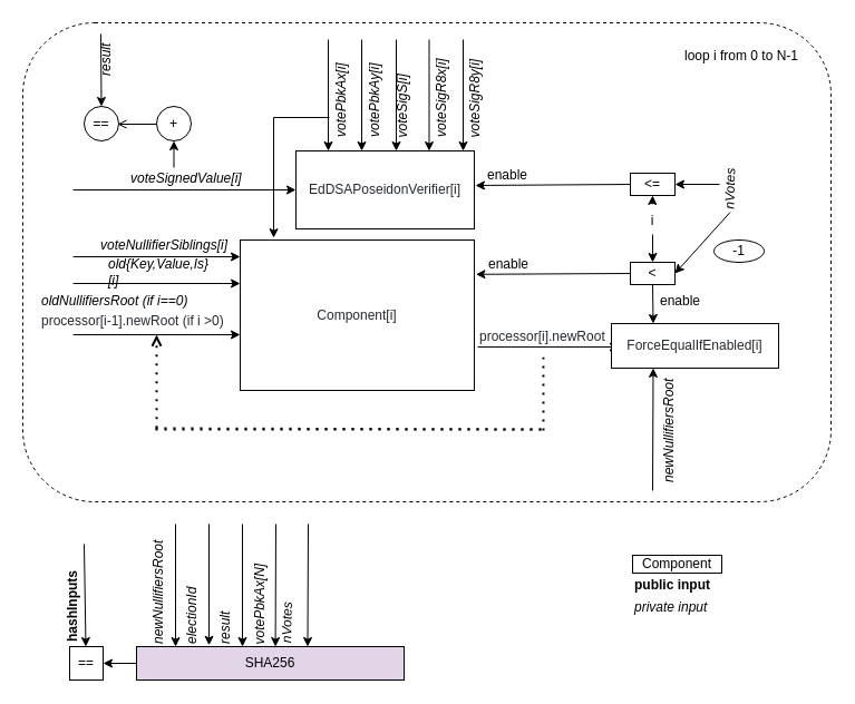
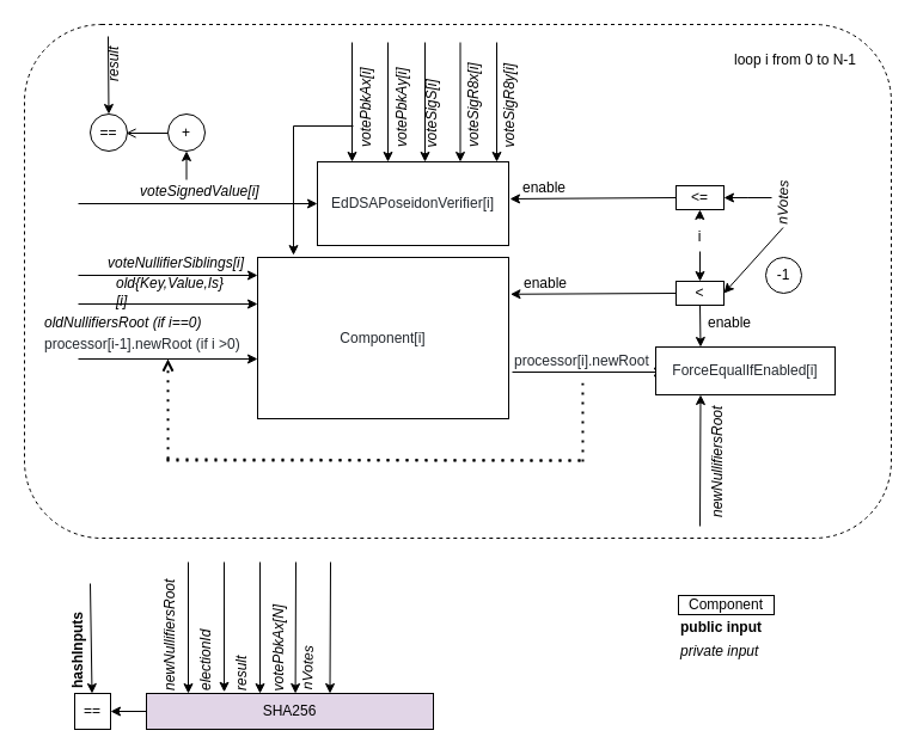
  <mxCell id="0" />
  <mxCell id="1" parent="0" />
  <mxCell id="2" value="" style="rounded=1;whiteSpace=wrap;html=1;align=center;dashed=1;" parent="1" vertex="1"><mxGeometry x="20" y="20" width="725" height="430" as="geometry" /></mxCell>
  <mxCell id="3" value="SHA256" style="rounded=0;whiteSpace=wrap;html=1;fillColor=#e1d5e7;" parent="1" vertex="1"><mxGeometry x="122" y="580" width="240" height="30" as="geometry" /></mxCell>
  <mxCell id="4" value="" style="endArrow=classic;html=1;exitX=1;exitY=1;exitDx=0;exitDy=0;" parent="1" source="10" edge="1"><mxGeometry width="50" height="50" relative="1" as="geometry"><mxPoint x="76.5" y="480" as="sourcePoint" /><mxPoint x="76.5" y="580" as="targetPoint" /></mxGeometry></mxCell>
  <mxCell id="5" value="newNullifiersRoot" style="text;html=1;strokeColor=none;fillColor=none;align=left;verticalAlign=middle;whiteSpace=wrap;rounded=0;rotation=-90;fontStyle=2" parent="1" vertex="1"><mxGeometry x="87" y="515" width="110" height="20" as="geometry" /></mxCell>
  <mxCell id="6" value="electionId" style="text;html=1;strokeColor=none;fillColor=none;align=left;verticalAlign=middle;whiteSpace=wrap;rounded=0;rotation=-90;fontStyle=2" parent="1" vertex="1"><mxGeometry x="137" y="535" width="70" height="20" as="geometry" /></mxCell>
  <mxCell id="7" value="result" style="text;html=1;strokeColor=none;fillColor=none;align=left;verticalAlign=middle;whiteSpace=wrap;rounded=0;rotation=-90;fontStyle=2" parent="1" vertex="1"><mxGeometry x="162" y="530" width="80" height="20" as="geometry" /></mxCell>
  <mxCell id="8" value="nVotes" style="text;html=1;strokeColor=none;fillColor=none;align=left;verticalAlign=middle;whiteSpace=wrap;rounded=0;rotation=-89;fontStyle=2" parent="1" vertex="1"><mxGeometry x="232.5" y="544" width="50" height="20" as="geometry" /></mxCell>
  <mxCell id="9" value="votePbkAx[N]" style="text;html=1;strokeColor=none;fillColor=none;align=left;verticalAlign=middle;whiteSpace=wrap;rounded=0;rotation=-90;fontStyle=2" parent="1" vertex="1"><mxGeometry x="191.5" y="530" width="81" height="20" as="geometry" /></mxCell>
  <mxCell id="10" value="hashInputs" style="text;html=1;strokeColor=none;fillColor=none;align=left;verticalAlign=middle;whiteSpace=wrap;rounded=0;rotation=-90;fontStyle=1" parent="1" vertex="1"><mxGeometry x="20" y="523" width="90" height="20" as="geometry" /></mxCell>
  <mxCell id="11" value="==" style="rounded=0;whiteSpace=wrap;html=1;" parent="1" vertex="1"><mxGeometry x="62" y="580" width="30" height="30" as="geometry" /></mxCell>
  <mxCell id="12" value="" style="endArrow=classic;html=1;entryX=0.25;entryY=1;entryDx=0;entryDy=0;" parent="1" target="47" edge="1"><mxGeometry width="50" height="50" relative="1" as="geometry"><mxPoint x="585" y="440" as="sourcePoint" /><mxPoint x="275" y="540" as="targetPoint" /></mxGeometry></mxCell>
  <mxCell id="13" value="" style="endArrow=classic;html=1;" parent="1" edge="1"><mxGeometry width="50" height="50" relative="1" as="geometry"><mxPoint x="157" y="470" as="sourcePoint" /><mxPoint x="157" y="580" as="targetPoint" /></mxGeometry></mxCell>
  <mxCell id="14" value="" style="endArrow=classic;html=1;entryX=0.271;entryY=-0.04;entryDx=0;entryDy=0;entryPerimeter=0;" parent="1" target="3" edge="1"><mxGeometry width="50" height="50" relative="1" as="geometry"><mxPoint x="187" y="470" as="sourcePoint" /><mxPoint x="177.25" y="580" as="targetPoint" /></mxGeometry></mxCell>
  <mxCell id="15" value="" style="endArrow=classic;html=1;" parent="1" edge="1"><mxGeometry width="50" height="50" relative="1" as="geometry"><mxPoint x="217" y="470" as="sourcePoint" /><mxPoint x="217" y="580" as="targetPoint" /></mxGeometry></mxCell>
  <mxCell id="16" value="" style="endArrow=classic;html=1;exitX=0;exitY=0.5;exitDx=0;exitDy=0;entryX=1;entryY=0.5;entryDx=0;entryDy=0;" parent="1" source="3" target="11" edge="1"><mxGeometry width="50" height="50" relative="1" as="geometry"><mxPoint x="231.5" y="480" as="sourcePoint" /><mxPoint x="231" y="590" as="targetPoint" /></mxGeometry></mxCell>
  <mxCell id="17" value="&amp;lt;=" style="rounded=0;whiteSpace=wrap;html=1;align=center;" parent="1" vertex="1"><mxGeometry x="565" y="155" width="40" height="20" as="geometry" /></mxCell>
  <mxCell id="18" value="&amp;lt;" style="rounded=0;whiteSpace=wrap;html=1;align=center;" parent="1" vertex="1"><mxGeometry x="565" y="235" width="40" height="20" as="geometry" /></mxCell>
  <mxCell id="19" value="" style="endArrow=classic;html=1;exitX=0;exitY=0.5;exitDx=0;exitDy=0;entryX=1.007;entryY=0.228;entryDx=0;entryDy=0;entryPerimeter=0;" parent="1" source="18" edge="1" target="35"><mxGeometry width="50" height="50" relative="1" as="geometry"><mxPoint x="545" y="245" as="sourcePoint" /><mxPoint x="425" y="244.5" as="targetPoint" /></mxGeometry></mxCell>
  <mxCell id="20" value="&lt;span style=&quot;color: rgb(36 , 41 , 47) ; font-family: , , &amp;#34;sf mono&amp;#34; , &amp;#34;menlo&amp;#34; , &amp;#34;consolas&amp;#34; , &amp;#34;liberation mono&amp;#34; , monospace ; background-color: rgb(255 , 255 , 255)&quot;&gt;EdDSAPoseidonVerifier[i]&lt;/span&gt;" style="rounded=0;whiteSpace=wrap;html=1;align=center;" parent="1" vertex="1"><mxGeometry x="265" y="135" width="160" height="70" as="geometry" /></mxCell>
  <mxCell id="21" value="" style="endArrow=classic;html=1;exitX=0;exitY=0.5;exitDx=0;exitDy=0;" parent="1" source="17" edge="1"><mxGeometry width="50" height="50" relative="1" as="geometry"><mxPoint x="495" y="325" as="sourcePoint" /><mxPoint x="426" y="166" as="targetPoint" /></mxGeometry></mxCell>
  <mxCell id="22" value="" style="endArrow=classic;html=1;entryX=0;entryY=0.5;entryDx=0;entryDy=0;" parent="1" target="20" edge="1"><mxGeometry width="50" height="50" relative="1" as="geometry"><mxPoint x="65" y="170" as="sourcePoint" /><mxPoint x="185" y="135" as="targetPoint" /></mxGeometry></mxCell>
  <mxCell id="23" value="votePbkAx[i]" style="text;html=1;strokeColor=none;fillColor=none;align=left;verticalAlign=middle;whiteSpace=wrap;rounded=0;rotation=-90;fontStyle=2" parent="1" vertex="1"><mxGeometry x="265" y="75" width="81" height="20" as="geometry" /></mxCell>
  <mxCell id="24" value="votePbkAy[i]" style="text;html=1;strokeColor=none;fillColor=none;align=left;verticalAlign=middle;whiteSpace=wrap;rounded=0;rotation=-90;fontStyle=2" parent="1" vertex="1"><mxGeometry x="295" y="75" width="81" height="20" as="geometry" /></mxCell>
  <mxCell id="25" value="" style="endArrow=classic;html=1;" parent="1" edge="1"><mxGeometry width="50" height="50" relative="1" as="geometry"><mxPoint x="294" y="35" as="sourcePoint" /><mxPoint x="294" y="135" as="targetPoint" /></mxGeometry></mxCell>
  <mxCell id="26" value="" style="endArrow=classic;html=1;" parent="1" edge="1"><mxGeometry width="50" height="50" relative="1" as="geometry"><mxPoint x="324" y="35" as="sourcePoint" /><mxPoint x="324" y="135" as="targetPoint" /></mxGeometry></mxCell>
  <mxCell id="27" value="" style="endArrow=classic;html=1;" parent="1" edge="1"><mxGeometry width="50" height="50" relative="1" as="geometry"><mxPoint x="355" y="35" as="sourcePoint" /><mxPoint x="355" y="135" as="targetPoint" /></mxGeometry></mxCell>
  <mxCell id="28" value="" style="endArrow=classic;html=1;" parent="1" edge="1"><mxGeometry width="50" height="50" relative="1" as="geometry"><mxPoint x="384.5" y="35" as="sourcePoint" /><mxPoint x="384.5" y="135" as="targetPoint" /></mxGeometry></mxCell>
  <mxCell id="29" value="" style="endArrow=classic;html=1;" parent="1" edge="1"><mxGeometry width="50" height="50" relative="1" as="geometry"><mxPoint x="415" y="35" as="sourcePoint" /><mxPoint x="415" y="135" as="targetPoint" /></mxGeometry></mxCell>
  <mxCell id="30" value="voteSigS[i]" style="text;html=1;strokeColor=none;fillColor=none;align=left;verticalAlign=middle;whiteSpace=wrap;rounded=0;rotation=-90;fontStyle=2" parent="1" vertex="1"><mxGeometry x="319.5" y="75" width="81" height="20" as="geometry" /></mxCell>
  <mxCell id="31" value="voteSigR8x[i]" style="text;html=1;strokeColor=none;fillColor=none;align=left;verticalAlign=middle;whiteSpace=wrap;rounded=0;rotation=-90;fontStyle=2" parent="1" vertex="1"><mxGeometry x="355" y="75" width="81" height="20" as="geometry" /></mxCell>
  <mxCell id="32" value="voteSigR8y[i]" style="text;html=1;strokeColor=none;fillColor=none;align=left;verticalAlign=middle;whiteSpace=wrap;rounded=0;rotation=-90;fontStyle=2" parent="1" vertex="1"><mxGeometry x="384.5" y="75" width="81" height="20" as="geometry" /></mxCell>
  <mxCell id="33" style="edgeStyle=orthogonalEdgeStyle;rounded=0;orthogonalLoop=1;jettySize=auto;html=1;entryX=0;entryY=0.5;entryDx=0;entryDy=0;startArrow=open;startFill=0;endArrow=none;endFill=0;" parent="1" target="58" edge="1"><mxGeometry relative="1" as="geometry"><mxPoint x="105" y="111" as="sourcePoint" /></mxGeometry></mxCell>
  <mxCell id="34" value="voteSignedValue[i]" style="text;html=1;strokeColor=none;fillColor=none;align=left;verticalAlign=middle;whiteSpace=wrap;rounded=0;rotation=0;fontStyle=2" parent="1" vertex="1"><mxGeometry x="115" y="150" width="81" height="20" as="geometry" /></mxCell>
  <mxCell id="35" value="&lt;span style=&quot;color: rgb(36 , 41 , 47) ; font-family: , , &amp;#34;sf mono&amp;#34; , &amp;#34;menlo&amp;#34; , &amp;#34;consolas&amp;#34; , &amp;#34;liberation mono&amp;#34; , monospace ; background-color: rgb(255 , 255 , 255)&quot;&gt;Component[i]&lt;/span&gt;" style="rounded=0;whiteSpace=wrap;html=1;align=center;" parent="1" vertex="1"><mxGeometry x="215" y="215" width="210" height="135" as="geometry" /></mxCell>
  <mxCell id="36" value="" style="endArrow=none;html=1;" parent="1" edge="1"><mxGeometry width="50" height="50" relative="1" as="geometry"><mxPoint x="245" y="105" as="sourcePoint" /><mxPoint x="295" y="105" as="targetPoint" /></mxGeometry></mxCell>
  <mxCell id="37" value="" style="endArrow=classic;html=1;entryX=0.143;entryY=-0.014;entryDx=0;entryDy=0;entryPerimeter=0;" parent="1" target="35" edge="1"><mxGeometry width="50" height="50" relative="1" as="geometry"><mxPoint x="245" y="105" as="sourcePoint" /><mxPoint x="535" y="275" as="targetPoint" /></mxGeometry></mxCell>
  <mxCell id="38" value="" style="endArrow=classic;html=1;entryX=0;entryY=0.5;entryDx=0;entryDy=0;" parent="1" edge="1"><mxGeometry width="50" height="50" relative="1" as="geometry"><mxPoint x="65" y="230" as="sourcePoint" /><mxPoint x="215" y="230" as="targetPoint" /></mxGeometry></mxCell>
  <mxCell id="39" value="voteNullifierSiblings[i]" style="text;html=1;strokeColor=none;fillColor=none;align=left;verticalAlign=middle;whiteSpace=wrap;rounded=0;rotation=0;fontStyle=2" parent="1" vertex="1"><mxGeometry x="88" y="210" width="81" height="20" as="geometry" /></mxCell>
  <mxCell id="40" value="old{Key,Value,Is}[i]" style="text;html=1;strokeColor=none;fillColor=none;align=left;verticalAlign=middle;whiteSpace=wrap;rounded=0;rotation=0;fontStyle=2" parent="1" vertex="1"><mxGeometry x="95" y="234" width="101" height="20" as="geometry" /></mxCell>
  <mxCell id="41" value="" style="endArrow=classic;html=1;entryX=0;entryY=0.5;entryDx=0;entryDy=0;" parent="1" edge="1"><mxGeometry width="50" height="50" relative="1" as="geometry"><mxPoint x="65" y="254" as="sourcePoint" /><mxPoint x="215" y="254" as="targetPoint" /></mxGeometry></mxCell>
  <mxCell id="42" value="" style="endArrow=classic;html=1;entryX=0;entryY=0.5;entryDx=0;entryDy=0;" parent="1" edge="1"><mxGeometry width="50" height="50" relative="1" as="geometry"><mxPoint x="65" y="300" as="sourcePoint" /><mxPoint x="215" y="300" as="targetPoint" /></mxGeometry></mxCell>
  <mxCell id="43" value="&lt;br&gt;&lt;span style=&quot;color: rgb(36 , 41 , 47) ; font-family: , , &amp;#34;sf mono&amp;#34; , &amp;#34;menlo&amp;#34; , &amp;#34;consolas&amp;#34; , &amp;#34;liberation mono&amp;#34; , monospace ; background-color: rgb(255 , 255 , 255)&quot;&gt;processor[i-1].newRoot (if i &amp;gt;0)&lt;/span&gt;" style="text;html=1;strokeColor=none;fillColor=none;align=left;verticalAlign=middle;whiteSpace=wrap;rounded=0;rotation=0;" parent="1" vertex="1"><mxGeometry x="35" y="270" width="170" height="20" as="geometry" /></mxCell>
  <mxCell id="44" value="" style="endArrow=classic;html=1;" parent="1" edge="1"><mxGeometry width="50" height="50" relative="1" as="geometry"><mxPoint x="428" y="311" as="sourcePoint" /><mxPoint x="555" y="311" as="targetPoint" /></mxGeometry></mxCell>
  <mxCell id="45" value="&lt;span style=&quot;color: rgb(36 , 41 , 47) ; font-family: &amp;#34;helvetica&amp;#34; ; font-size: 12px ; font-style: normal ; font-weight: 400 ; letter-spacing: normal ; text-align: left ; text-indent: 0px ; text-transform: none ; word-spacing: 0px ; background-color: rgb(255 , 255 , 255) ; display: inline ; float: none&quot;&gt;processor[i].newRoot&lt;/span&gt;" style="text;whiteSpace=wrap;html=1;" parent="1" vertex="1"><mxGeometry x="428" y="288" width="139" height="30" as="geometry" /></mxCell>
  <mxCell id="46" value="oldNullifiersRoot (if i==0)" style="text;html=1;strokeColor=none;fillColor=none;align=left;verticalAlign=middle;whiteSpace=wrap;rounded=0;rotation=0;fontStyle=2" parent="1" vertex="1"><mxGeometry x="35" y="260" width="170" height="20" as="geometry" /></mxCell>
  <mxCell id="47" value="&lt;span style=&quot;color: rgb(36 , 41 , 47) ; text-align: left ; background-color: rgb(255 , 255 , 255)&quot;&gt;ForceEqualIfEnabled[i]&lt;/span&gt;" style="rounded=0;whiteSpace=wrap;html=1;align=center;" parent="1" vertex="1"><mxGeometry x="548" y="290" width="150" height="40" as="geometry" /></mxCell>
  <mxCell id="48" value="" style="endArrow=classic;html=1;exitX=0.5;exitY=1;exitDx=0;exitDy=0;entryX=0.25;entryY=0;entryDx=0;entryDy=0;" parent="1" source="18" target="47" edge="1"><mxGeometry width="50" height="50" relative="1" as="geometry"><mxPoint x="325" y="370" as="sourcePoint" /><mxPoint x="375" y="320" as="targetPoint" /></mxGeometry></mxCell>
  <mxCell id="49" value="newNullifiersRoot" style="text;html=1;strokeColor=none;fillColor=none;align=left;verticalAlign=middle;whiteSpace=wrap;rounded=0;rotation=-90;fontStyle=2" parent="1" vertex="1"><mxGeometry x="545" y="370" width="110" height="20" as="geometry" /></mxCell>
  <mxCell id="50" value="" style="endArrow=classic;html=1;entryX=0.515;entryY=0;entryDx=0;entryDy=0;entryPerimeter=0;" parent="1" edge="1"><mxGeometry width="50" height="50" relative="1" as="geometry"><mxPoint x="247" y="470" as="sourcePoint" /><mxPoint x="246.6" y="580" as="targetPoint" /></mxGeometry></mxCell>
  <mxCell id="51" value="" style="edgeStyle=orthogonalEdgeStyle;rounded=0;orthogonalLoop=1;jettySize=auto;html=1;entryX=1;entryY=0.5;entryDx=0;entryDy=0;" parent="1" source="52" target="17" edge="1"><mxGeometry relative="1" as="geometry" /></mxCell>
  <mxCell id="52" value="nVotes" style="text;html=1;strokeColor=none;fillColor=none;align=left;verticalAlign=middle;whiteSpace=wrap;rounded=0;rotation=-89;fontStyle=2" parent="1" vertex="1"><mxGeometry x="630" y="155" width="50" height="20" as="geometry" /></mxCell>
  <mxCell id="53" value="loop i from 0 to N-1" style="text;html=1;strokeColor=none;fillColor=none;align=center;verticalAlign=middle;whiteSpace=wrap;rounded=0;" parent="1" vertex="1"><mxGeometry x="605" y="40" width="120" height="20" as="geometry" /></mxCell>
  <mxCell id="54" value="i" style="text;html=1;strokeColor=none;fillColor=none;align=center;verticalAlign=middle;whiteSpace=wrap;rounded=0;" parent="1" vertex="1"><mxGeometry x="565" y="188" width="40" height="20" as="geometry" /></mxCell>
  <mxCell id="55" value="" style="endArrow=classic;html=1;entryX=0.5;entryY=0;entryDx=0;entryDy=0;" parent="1" target="18" edge="1"><mxGeometry width="50" height="50" relative="1" as="geometry"><mxPoint x="585" y="210" as="sourcePoint" /><mxPoint x="435" y="310" as="targetPoint" /></mxGeometry></mxCell>
  <mxCell id="56" value="" style="endArrow=none;html=1;exitX=0.5;exitY=1;exitDx=0;exitDy=0;entryX=0.779;entryY=0.379;entryDx=0;entryDy=0;entryPerimeter=0;startArrow=classic;startFill=1;endFill=0;" parent="1" source="17" target="2" edge="1"><mxGeometry width="50" height="50" relative="1" as="geometry"><mxPoint x="385" y="360" as="sourcePoint" /><mxPoint x="435" y="310" as="targetPoint" /></mxGeometry></mxCell>
  <mxCell id="57" value="" style="endArrow=classic;html=1;exitX=0;exitY=0.5;exitDx=0;exitDy=0;entryX=1;entryY=0.5;entryDx=0;entryDy=0;" parent="1" source="52" target="18" edge="1"><mxGeometry width="50" height="50" relative="1" as="geometry"><mxPoint x="385" y="360" as="sourcePoint" /><mxPoint x="435" y="310" as="targetPoint" /></mxGeometry></mxCell>
  <mxCell id="58" value="+" style="ellipse;whiteSpace=wrap;html=1;aspect=fixed;align=center;" parent="1" vertex="1"><mxGeometry x="140" y="95" width="31" height="31" as="geometry" /></mxCell>
- <mxCell id="59" value="-1" style="ellipse;whiteSpace=wrap;html=1;aspect=fixed;align=center;" parent="1" vertex="1"><mxGeometry x="640" y="215" width="45" height="20" as="geometry" /></mxCell>
+ <mxCell id="59" value="-1" style="ellipse;whiteSpace=wrap;html=1;aspect=fixed;align=center;" parent="1" vertex="1"><mxGeometry x="640" y="215" width="30" height="30" as="geometry" /></mxCell>
  <mxCell id="60" value="" style="endArrow=classic;html=1;entryX=0.5;entryY=0;entryDx=0;entryDy=0;exitX=1;exitY=0.25;exitDx=0;exitDy=0;" parent="1" source="63" target="62" edge="1"><mxGeometry width="50" height="50" relative="1" as="geometry"><mxPoint x="90" y="95" as="sourcePoint" /><mxPoint x="140" y="45" as="targetPoint" /></mxGeometry></mxCell>
  <mxCell id="61" value="" style="endArrow=classic;html=1;exitX=0.5;exitY=0;exitDx=0;exitDy=0;" parent="1" source="34" target="58" edge="1"><mxGeometry width="50" height="50" relative="1" as="geometry"><mxPoint x="385" y="360" as="sourcePoint" /><mxPoint x="435" y="310" as="targetPoint" /></mxGeometry></mxCell>
  <mxCell id="62" value="==" style="ellipse;whiteSpace=wrap;html=1;aspect=fixed;align=center;" parent="1" vertex="1"><mxGeometry x="75" y="95" width="31" height="31" as="geometry" /></mxCell>
  <mxCell id="63" value="result" style="text;html=1;strokeColor=none;fillColor=none;align=left;verticalAlign=middle;whiteSpace=wrap;rounded=0;rotation=-90;fontStyle=2" parent="1" vertex="1"><mxGeometry x="75" y="40" width="40" height="20" as="geometry" /></mxCell>
  <mxCell id="64" value="" style="endArrow=classic;html=1;entryX=0.515;entryY=0;entryDx=0;entryDy=0;entryPerimeter=0;" parent="1" edge="1"><mxGeometry width="50" height="50" relative="1" as="geometry"><mxPoint x="276" y="470" as="sourcePoint" /><mxPoint x="275.5" y="580" as="targetPoint" /></mxGeometry></mxCell>
  <mxCell id="65" value="enable" style="text;html=1;strokeColor=none;fillColor=none;align=center;verticalAlign=middle;whiteSpace=wrap;rounded=0;" parent="1" vertex="1"><mxGeometry x="435" y="147" width="40" height="20" as="geometry" /></mxCell>
  <mxCell id="66" value="enable" style="text;html=1;strokeColor=none;fillColor=none;align=center;verticalAlign=middle;whiteSpace=wrap;rounded=0;" parent="1" vertex="1"><mxGeometry x="436" y="227" width="40" height="20" as="geometry" /></mxCell>
  <mxCell id="67" value="enable" style="text;html=1;strokeColor=none;fillColor=none;align=center;verticalAlign=middle;whiteSpace=wrap;rounded=0;" parent="1" vertex="1"><mxGeometry x="590" y="260" width="40" height="20" as="geometry" /></mxCell>
  <mxCell id="68" value="Component" style="rounded=0;whiteSpace=wrap;html=1;" vertex="1" parent="1"><mxGeometry x="567" y="498" width="80" height="16" as="geometry" /></mxCell>
  <mxCell id="69" value="public input" style="text;html=1;strokeColor=none;fillColor=none;align=left;verticalAlign=middle;whiteSpace=wrap;rounded=0;rotation=0;fontStyle=1" vertex="1" parent="1"><mxGeometry x="567" y="513.5" width="90" height="22.5" as="geometry" /></mxCell>
  <mxCell id="70" value="private input" style="text;html=1;strokeColor=none;fillColor=none;align=left;verticalAlign=middle;whiteSpace=wrap;rounded=0;rotation=0;fontStyle=2" vertex="1" parent="1"><mxGeometry x="567" y="535" width="70" height="20" as="geometry" /></mxCell>
  <mxCell id="71" value="" style="endArrow=none;dashed=1;html=1;dashPattern=1 3;strokeWidth=2;entryX=0.424;entryY=1.078;entryDx=0;entryDy=0;entryPerimeter=0;" edge="1" parent="1" target="45"><mxGeometry width="50" height="50" relative="1" as="geometry"><mxPoint x="487" y="386" as="sourcePoint" /><mxPoint x="435" y="240" as="targetPoint" /></mxGeometry></mxCell>
  <mxCell id="72" value="" style="endArrow=none;dashed=1;html=1;dashPattern=1 3;strokeWidth=2;" edge="1" parent="1"><mxGeometry width="50" height="50" relative="1" as="geometry"><mxPoint x="139" y="384" as="sourcePoint" /><mxPoint x="485" y="385" as="targetPoint" /></mxGeometry></mxCell>
  <mxCell id="73" value="" style="endArrow=none;dashed=1;html=1;dashPattern=1 3;strokeWidth=2;" edge="1" parent="1"><mxGeometry width="50" height="50" relative="1" as="geometry"><mxPoint x="139" y="385" as="sourcePoint" /><mxPoint x="485" y="385" as="targetPoint" /></mxGeometry></mxCell>
  <mxCell id="74" value="" style="endArrow=open;dashed=1;html=1;dashPattern=1 3;strokeWidth=2;endFill=0;" edge="1" parent="1"><mxGeometry width="50" height="50" relative="1" as="geometry"><mxPoint x="140.06" y="383.66" as="sourcePoint" /><mxPoint x="140" y="300" as="targetPoint" /></mxGeometry></mxCell>
